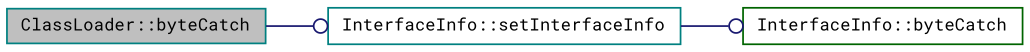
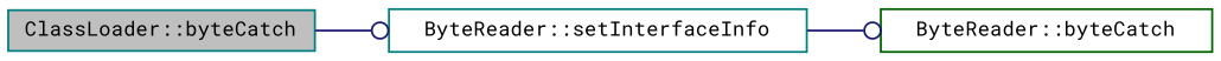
  digraph {
    fontname="Roboto Mono"
    rankdir=LR
    node [color=teal fillcolor=white fontname="Roboto Mono" fontsize=10 shape=record style=filled]
    edge [arrowhead=odot color=midnightblue fontname="Roboto Mono" fontsize=10 labelfontname=Helvetica labelfontsize=10 style=solid]
    n1 [fillcolor=grey75 fontcolor=black height=0.2 label="ClassLoader::byteCatch" width=0.4]
-   n2 [height=0.2 label="InterfaceInfo::setInterfaceInfo" width=0.4]
-   n3 [color=darkgreen height=0.2 label="InterfaceInfo::byteCatch" width=0.4]
+   n2 [height=0.2 label="ByteReader::setInterfaceInfo" width=0.4]
+   n3 [color=darkgreen height=0.2 label="ByteReader::byteCatch" width=0.4]
    n1 -> n2
    n2 -> n3
  }
